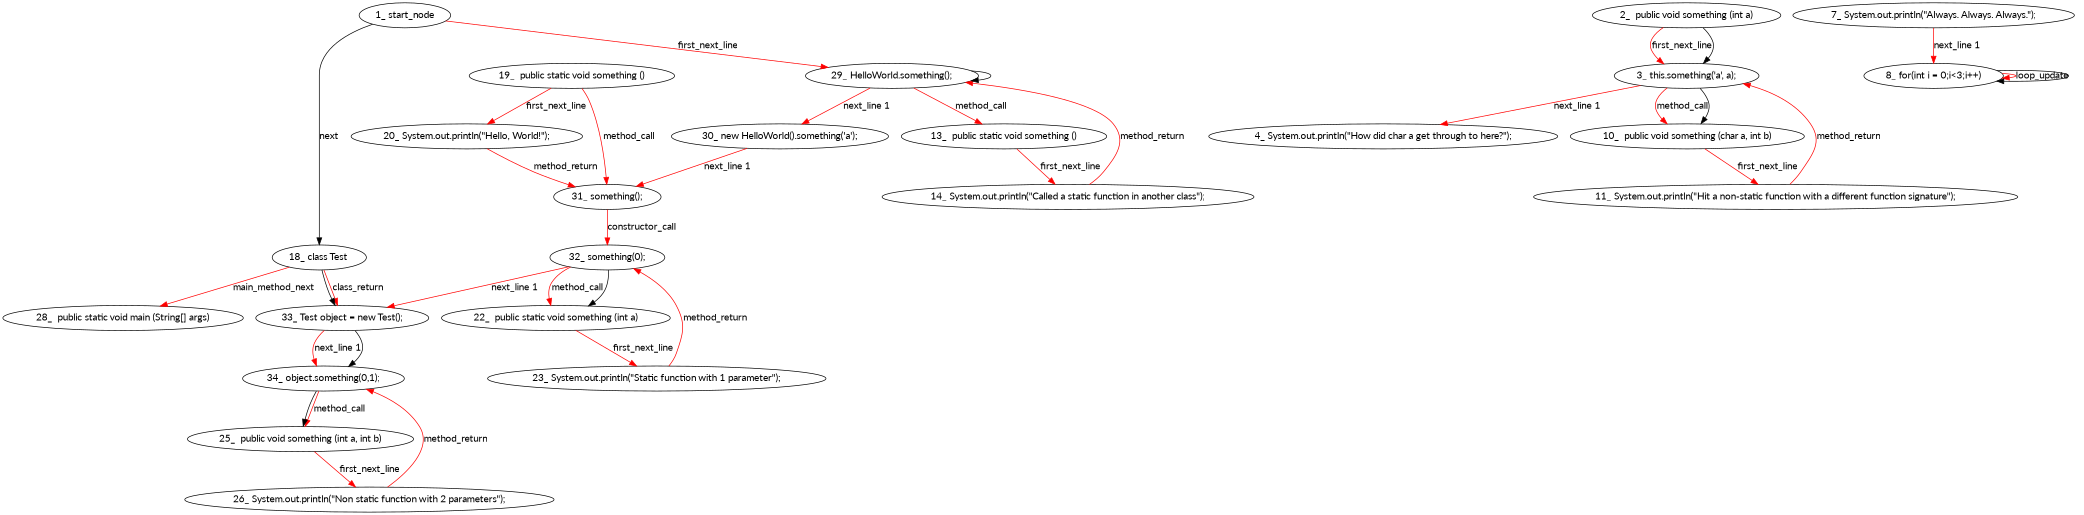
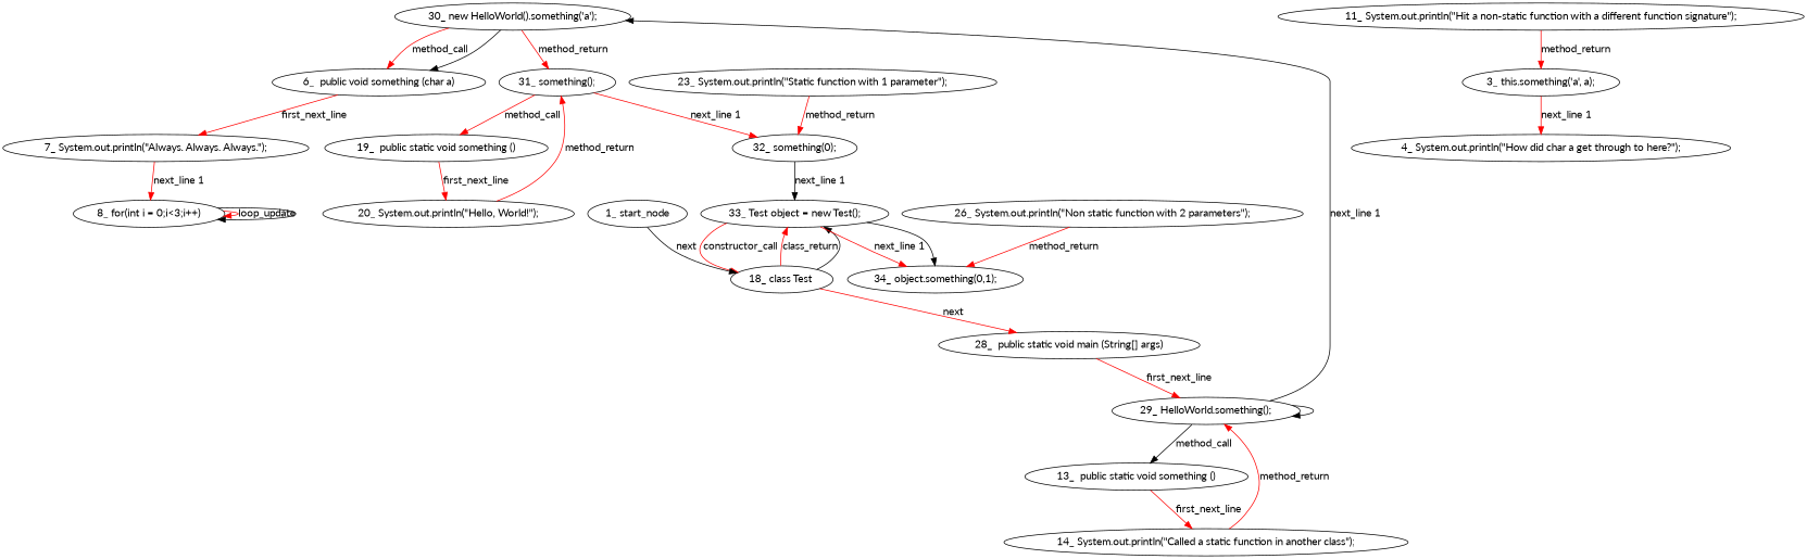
  digraph {
    fontname=Lato
    node [fontname=Lato type_label=expression_statement]
    edge [color=red edge_type=CFG_edge fontname=Lato]
    n1 [label="30_\ new\ HelloWorld\(\)\.something\('a'\);"]
+   n2 [label="6_\ \ public\ void\ something\ \(char\ a\)" type_label=method_declaration]
    n3 [label="31_\ something\(\);"]
-   n4 [label="2_\ \ public\ void\ something\ \(int\ a\)" type_label=method_declaration]
    n5 [label="3_\ this\.something\('a',\ a\);"]
    n6 [label="4_\ System\.out\.println\(\"How\ did\ char\ a\ get\ through\ to\ here\?\"\);"]
-   n7 [label="10_\ \ public\ void\ something\ \(char\ a,\ int\ b\)" type_label=method_declaration]
    n8 [label="11_\ System\.out\.println\(\"Hit\ a\ non\-static\ function\ with\ a\ different\ function\ signature\"\);"]
    n9 [label="7_\ System\.out\.println\(\"Always\.\ Always\.\ Always\.\"\);"]
    n10 [label="8_\ for\(int\ i\ =\ 0;i<3;i\+\+\)" type_label=for]
    n11 [label="13_\ \ public\ static\ void\ something\ \(\)" type_label=method_declaration]
    n12 [label="14_\ System\.out\.println\(\"Called\ a\ static\ function\ in\ another\ class\"\);"]
    n13 [label="29_\ HelloWorld\.something\(\);"]
    n14 [label="18_\ class\ Test\ " type_label=class_declaration]
    n15 [label="28_\ \ public\ static\ void\ main\ \(String\[\]\ args\)" type_label=method_declaration]
    n16 [label="33_\ Test\ object\ =\ new\ Test\(\);"]
    n17 [label="34_\ object\.something\(0,1\);"]
    n18 [label="19_\ \ public\ static\ void\ something\ \(\)" type_label=method_declaration]
    n19 [label="20_\ System\.out\.println\(\"Hello,\ World!\"\);"]
    n20 [label="32_\ something\(0\);"]
-   n21 [label="22_\ \ public\ static\ void\ something\ \(int\ a\)" type_label=method_declaration]
    n22 [label="23_\ System\.out\.println\(\"Static\ function\ with\ 1\ parameter\"\);"]
-   n23 [label="25_\ \ public\ void\ something\ \(int\ a,\ int\ b\)" type_label=method_declaration]
    n24 [label="26_\ System\.out\.println\(\"Non\ static\ function\ with\ 2\ parameters\"\);"]
    n25 [label="1_\ start_node" type_label=start]
-   n1 -> n3 [controlflow_type="next_line 1" label="next_line 1"]
-   n18 -> n3 [controlflow_type="method_call|174" label=method_call]
-   n3 -> n20 [controlflow_type="next_line 1" label=constructor_call]
-   n4 -> n5 [controlflow_type=first_next_line label=first_next_line]
-   n4 -> n5 [used_def=a color="" edge_type=""]
+   n1 -> n2 [controlflow_type="method_call|166" label=method_call]
+   n1 -> n2 [color="" edge_type=""]
+   n1 -> n3 [controlflow_type="next_line 1" label=method_return]
+   n2 -> n9 [controlflow_type=first_next_line label=first_next_line]
+   n3 -> n18 [controlflow_type="method_call|174" label=method_call]
+   n3 -> n20 [controlflow_type="next_line 1" label="next_line 1"]
    n5 -> n6 [controlflow_type="next_line 1" label="next_line 1"]
-   n5 -> n7 [controlflow_type="method_call|19" label=method_call]
-   n5 -> n7 [color="" edge_type=""]
-   n7 -> n8 [controlflow_type=first_next_line label=first_next_line]
    n8 -> n5 [controlflow_type=method_return label=method_return]
    n9 -> n10 [controlflow_type="next_line 1" label="next_line 1"]
    n10 -> n10 [controlflow_type=loop_update label=loop_update]
    n10 -> n10 [used_def=i color="" edge_type=""]
    n11 -> n12 [controlflow_type=first_next_line label=first_next_line]
    n12 -> n13 [controlflow_type=method_return label=method_return]
-   n13 -> n1 [controlflow_type="next_line 1" label="next_line 1"]
-   n13 -> n11 [controlflow_type="method_call|161" label=method_call]
+   n13 -> n1 [color=black controlflow_type="next_line 1" label="next_line 1"]
+   n13 -> n11 [color=black controlflow_type="method_call|161" label=method_call]
    n13 -> n13 [used_def=HelloWorld color="" edge_type=""]
-   n14 -> n15 [controlflow_type=main_method_next label=main_method_next]
+   n14 -> n15 [controlflow_type=main_method_next label=next]
    n14 -> n16 [controlflow_type=class_return label=class_return]
    n14 -> n16 [color="" edge_type=""]
-   n25 -> n13 [controlflow_type=first_next_line label=first_next_line]
+   n15 -> n13 [controlflow_type=first_next_line label=first_next_line]
+   n16 -> n14 [controlflow_type="constructor_call|186" label=constructor_call]
    n16 -> n17 [controlflow_type="next_line 1" label="next_line 1"]
    n16 -> n17 [used_def=object color="" edge_type=""]
-   n17 -> n23 [controlflow_type="method_call|190" label=method_call]
-   n17 -> n23 [color="" edge_type=""]
    n18 -> n19 [controlflow_type=first_next_line label=first_next_line]
    n19 -> n3 [controlflow_type=method_return label=method_return]
-   n20 -> n16 [controlflow_type="next_line 1" label="next_line 1"]
-   n20 -> n21 [controlflow_type="method_call|178" label=method_call]
-   n20 -> n21 [color="" edge_type=""]
-   n21 -> n22 [controlflow_type=first_next_line label=first_next_line]
+   n20 -> n16 [color=black controlflow_type="next_line 1" label="next_line 1"]
    n22 -> n20 [controlflow_type=method_return label=method_return]
-   n23 -> n24 [controlflow_type=first_next_line label=first_next_line]
    n24 -> n17 [controlflow_type=method_return label=method_return]
    n25 -> n14 [color=black controlflow_type=next label=next]
  }
